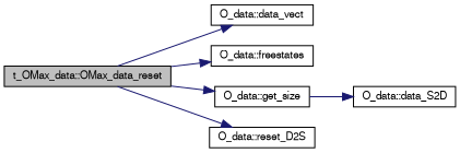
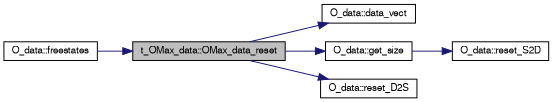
  digraph {
    rankdir=LR
    node [color=black fontname=FreeSans fontsize=10 shape=record]
    edge [color=midnightblue fontname=FreeSans fontsize=10 labelfontname=FreeSans labelfontsize=10 style=solid]
    n1 [fillcolor=grey75 fontcolor=black height=0.2 label="t_OMax_data::OMax_data_reset" style=filled width=0.4]
    n2 [height=0.2 label="O_data::data_vect" width=0.4]
    n3 [height=0.2 label="O_data::freestates" width=0.4]
    n4 [height=0.2 label="O_data::get_size" width=0.4]
    n5 [height=0.2 label="O_data::reset_D2S" width=0.4]
-   n6 [height=0.2 label="O_data::data_S2D" width=0.4]
+   n6 [height=0.2 label="O_data::reset_S2D" width=0.4]
    n1 -> n2
-   n1 -> n3
+   n3 -> n1
    n1 -> n4
    n1 -> n5
    n4 -> n6
  }
